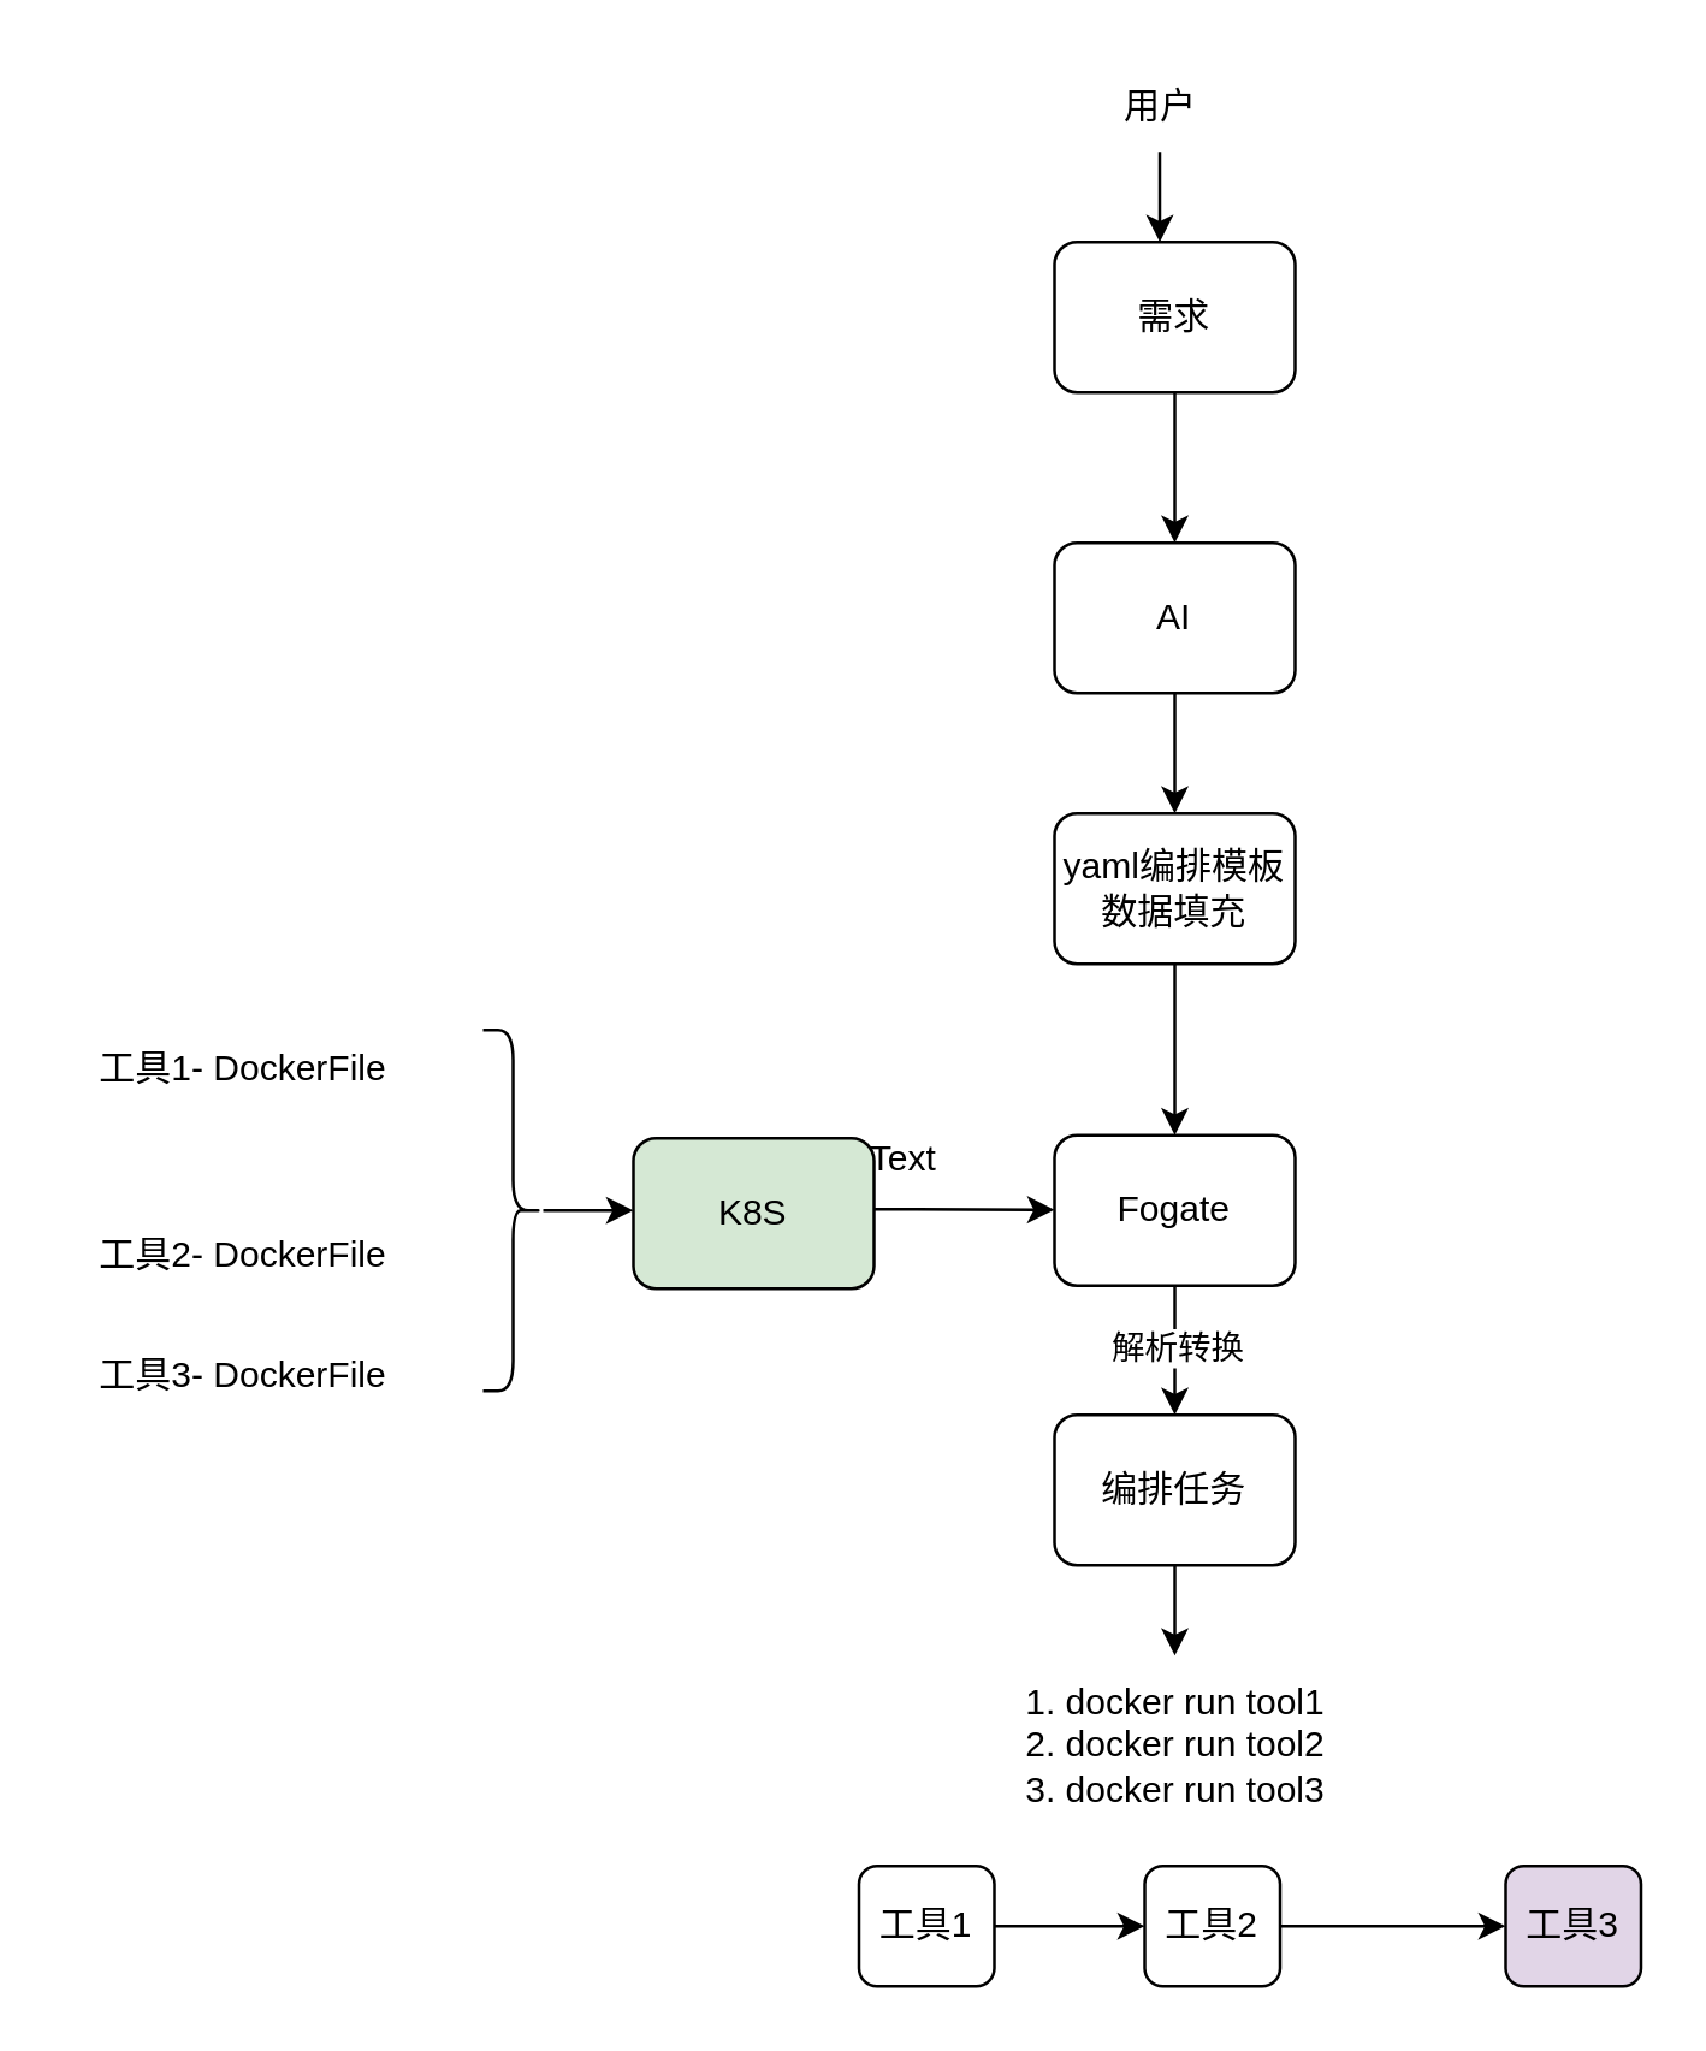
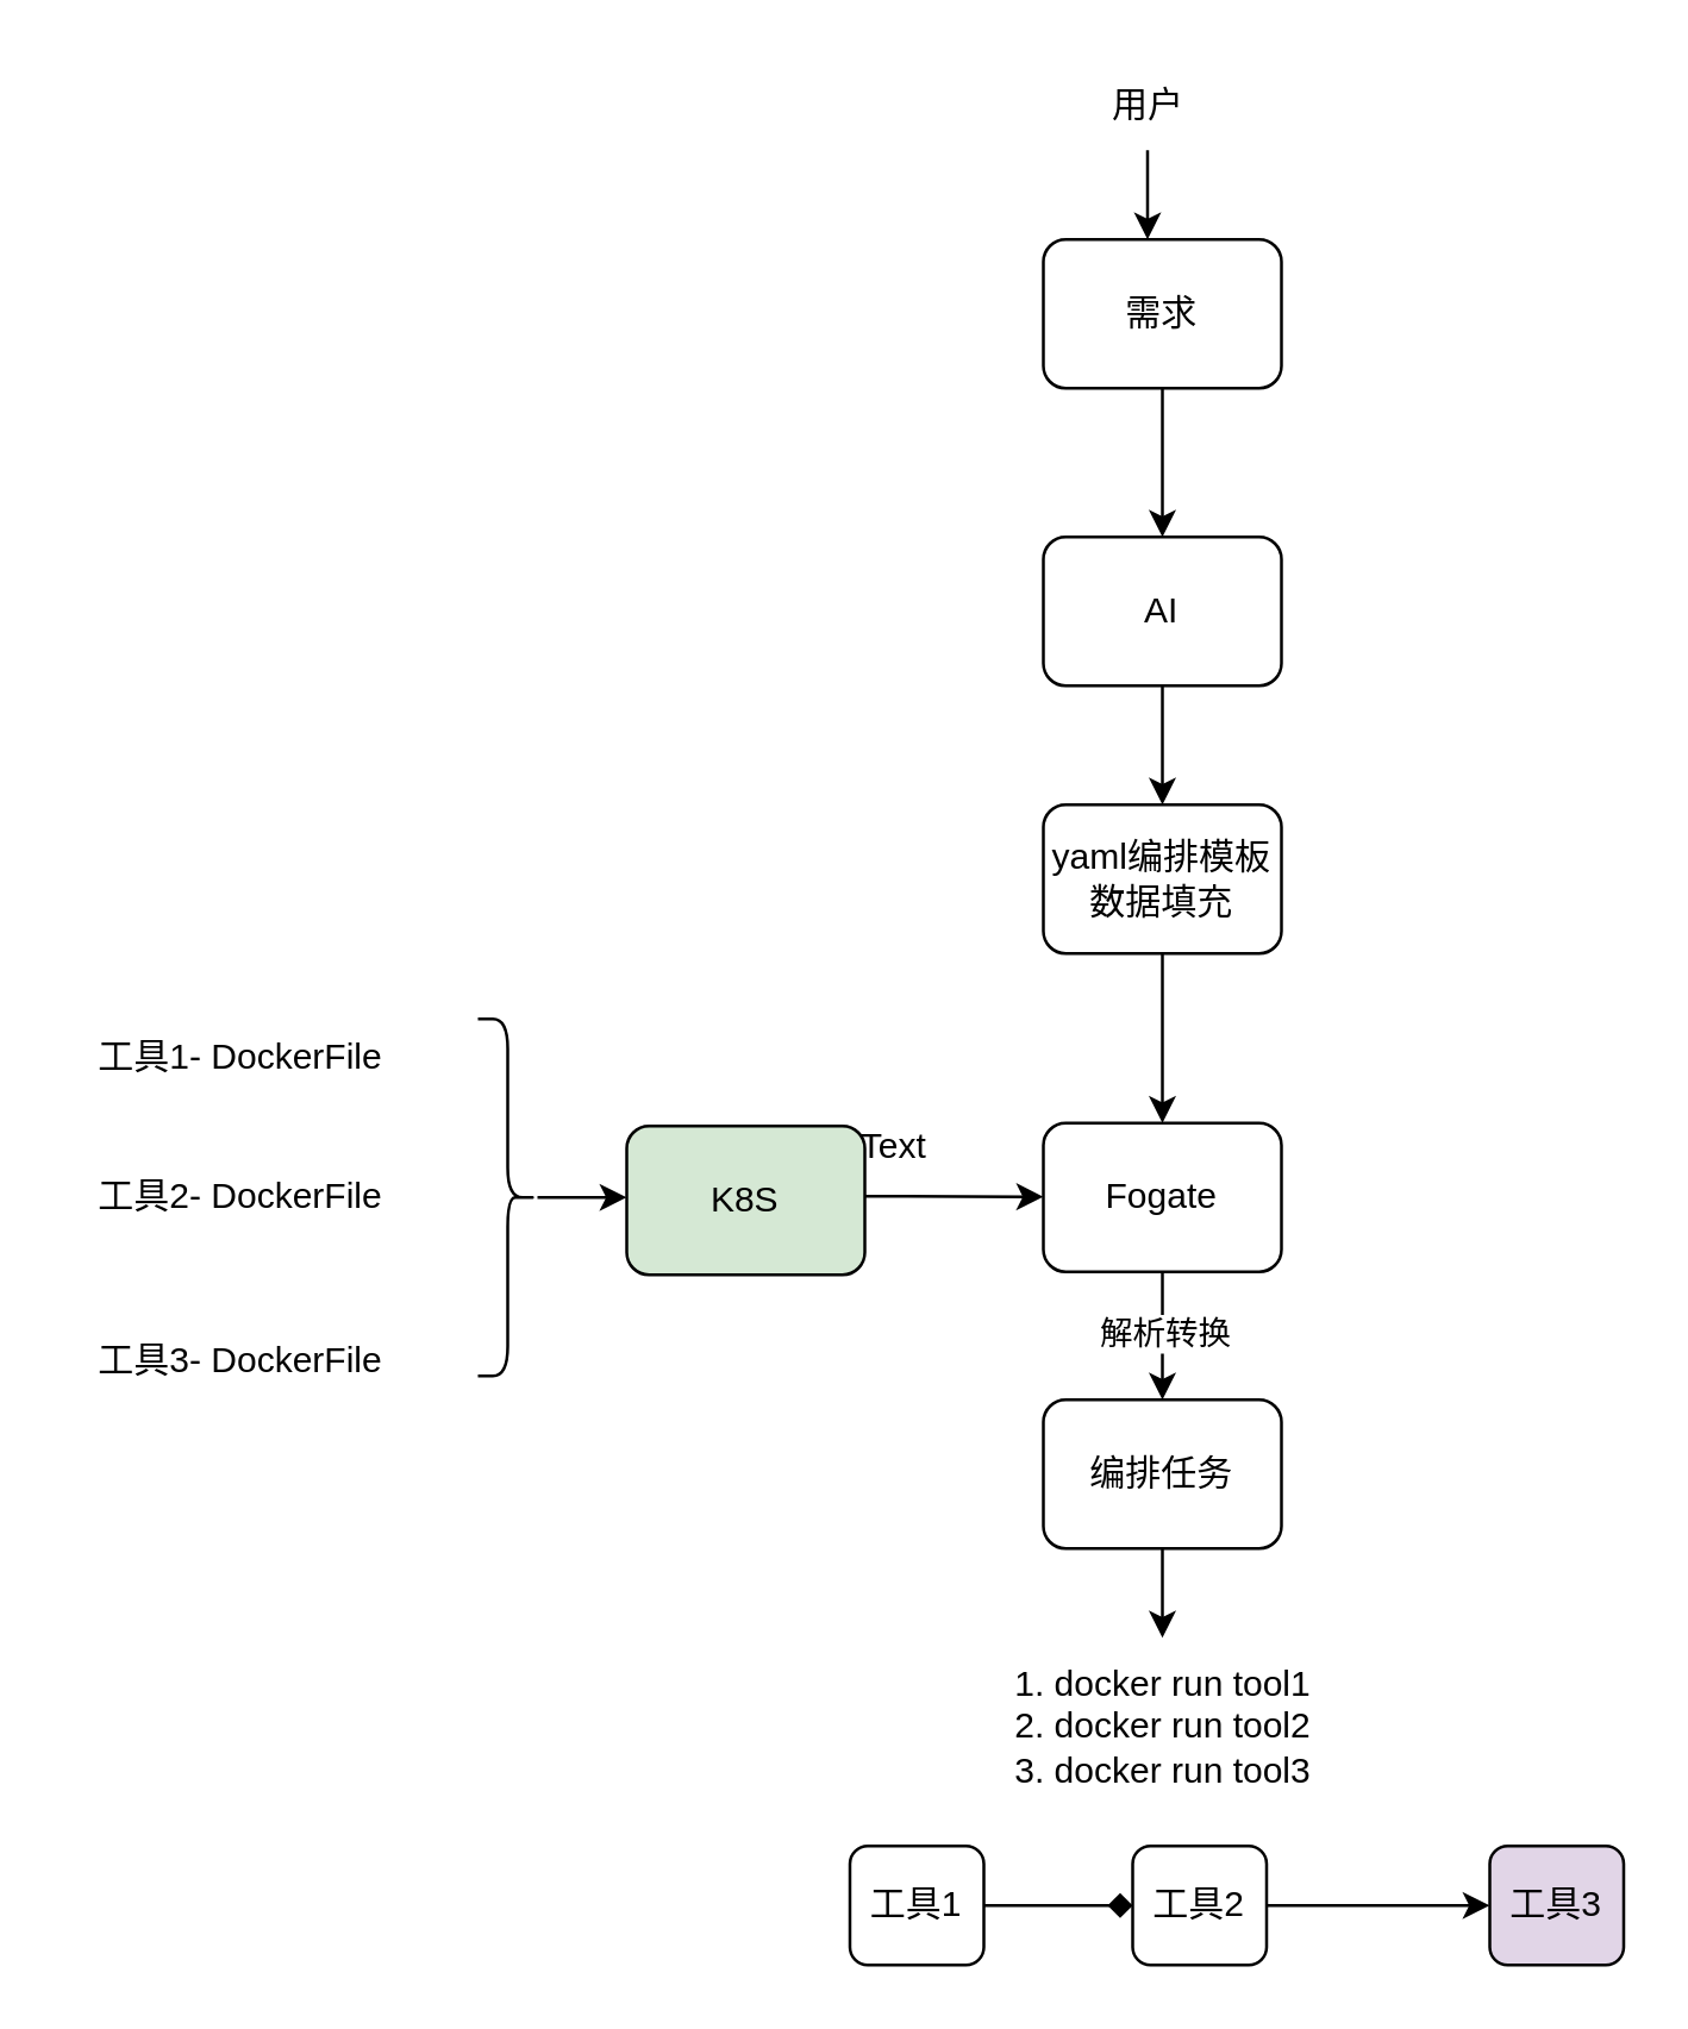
  <mxCell id="0" />
  <mxCell id="1" parent="0" />
  <mxCell id="2" style="edgeStyle=none;html=1;" edge="1" parent="1" source="3"><mxGeometry relative="1" as="geometry"><mxPoint x="210" y="402" as="targetPoint" /></mxGeometry></mxCell>
  <mxCell id="3" value="" style="shape=curlyBracket;whiteSpace=wrap;html=1;rounded=1;flipH=1;labelPosition=right;verticalLabelPosition=middle;align=left;verticalAlign=middle;" vertex="1" parent="1"><mxGeometry x="160" y="342" width="20" height="120" as="geometry" /></mxCell>
  <mxCell id="4" value="工具1- DockerFile" style="text;html=1;align=center;verticalAlign=middle;resizable=0;points=[];autosize=1;strokeColor=none;fillColor=none;" vertex="1" parent="1"><mxGeometry x="20" y="340" width="120" height="30" as="geometry" /></mxCell>
- <mxCell id="5" value="工具2- DockerFile" style="text;html=1;align=center;verticalAlign=middle;resizable=0;points=[];autosize=1;strokeColor=none;fillColor=none;" vertex="1" parent="1"><mxGeometry x="20" y="402" width="120" height="30" as="geometry" /></mxCell>
+ <mxCell id="5" value="工具2- DockerFile" style="text;html=1;align=center;verticalAlign=middle;resizable=0;points=[];autosize=1;strokeColor=none;fillColor=none;" vertex="1" parent="1"><mxGeometry x="20" y="387" width="120" height="30" as="geometry" /></mxCell>
  <mxCell id="6" value="工具3- DockerFile" style="text;html=1;align=center;verticalAlign=middle;resizable=0;points=[];autosize=1;strokeColor=none;fillColor=none;" vertex="1" parent="1"><mxGeometry x="20" y="442" width="120" height="30" as="geometry" /></mxCell>
  <mxCell id="7" style="edgeStyle=none;html=1;" edge="1" parent="1"><mxGeometry relative="1" as="geometry"><mxPoint x="350" y="401.806" as="targetPoint" /><mxPoint x="290" y="401.548" as="sourcePoint" /></mxGeometry></mxCell>
  <mxCell id="8" value="K8S" style="rounded=1;whiteSpace=wrap;html=1;fillColor=#d5e8d4;" vertex="1" parent="1"><mxGeometry x="210" y="378" width="80" height="50" as="geometry" /></mxCell>
  <mxCell id="9" style="edgeStyle=none;html=1;" edge="1" parent="1" source="10"><mxGeometry relative="1" as="geometry"><mxPoint x="390" y="470" as="targetPoint" /></mxGeometry></mxCell>
  <mxCell id="10" value="Fogate" style="rounded=1;whiteSpace=wrap;html=1;" vertex="1" parent="1"><mxGeometry x="350" y="377" width="80" height="50" as="geometry" /></mxCell>
  <mxCell id="11" style="edgeStyle=none;html=1;" edge="1" parent="1" source="12"><mxGeometry relative="1" as="geometry"><mxPoint x="385" y="80" as="targetPoint" /></mxGeometry></mxCell>
  <mxCell id="12" value="用户" style="text;html=1;align=center;verticalAlign=middle;resizable=0;points=[];autosize=1;strokeColor=none;fillColor=none;" vertex="1" parent="1"><mxGeometry x="360" y="20" width="50" height="30" as="geometry" /></mxCell>
  <mxCell id="13" style="edgeStyle=none;html=1;" edge="1" parent="1" source="14"><mxGeometry relative="1" as="geometry"><mxPoint x="390" y="180" as="targetPoint" /></mxGeometry></mxCell>
  <mxCell id="14" value="需求" style="rounded=1;whiteSpace=wrap;html=1;" vertex="1" parent="1"><mxGeometry x="350" y="80" width="80" height="50" as="geometry" /></mxCell>
  <mxCell id="15" style="edgeStyle=none;html=1;" edge="1" parent="1" source="16"><mxGeometry relative="1" as="geometry"><mxPoint x="390" y="270" as="targetPoint" /></mxGeometry></mxCell>
  <mxCell id="16" value="AI" style="rounded=1;whiteSpace=wrap;html=1;" vertex="1" parent="1"><mxGeometry x="350" y="180" width="80" height="50" as="geometry" /></mxCell>
  <mxCell id="17" style="edgeStyle=none;html=1;entryX=0.5;entryY=0;entryDx=0;entryDy=0;" edge="1" parent="1" source="18" target="10"><mxGeometry relative="1" as="geometry" /></mxCell>
  <mxCell id="18" value="yaml编排模板&lt;div&gt;数据填充&lt;/div&gt;" style="rounded=1;whiteSpace=wrap;html=1;" vertex="1" parent="1"><mxGeometry x="350" y="270" width="80" height="50" as="geometry" /></mxCell>
  <mxCell id="19" style="edgeStyle=none;html=1;" edge="1" parent="1" source="20"><mxGeometry relative="1" as="geometry"><mxPoint x="390" y="550" as="targetPoint" /></mxGeometry></mxCell>
  <mxCell id="20" value="编排任务" style="rounded=1;whiteSpace=wrap;html=1;" vertex="1" parent="1"><mxGeometry x="350" y="470" width="80" height="50" as="geometry" /></mxCell>
  <mxCell id="21" value="解析转换" style="edgeLabel;html=1;align=center;verticalAlign=middle;resizable=0;points=[];" vertex="1" connectable="0" parent="1"><mxGeometry x="390" y="447" as="geometry" /></mxCell>
- <mxCell id="22" style="edgeStyle=none;html=1;entryX=0;entryY=0.5;entryDx=0;entryDy=0;" edge="1" parent="1" source="23" target="25"><mxGeometry relative="1" as="geometry" /></mxCell>
+ <mxCell id="22" style="edgeStyle=none;html=1;entryX=0;entryY=0.5;entryDx=0;entryDy=0;endArrow=diamond;" edge="1" parent="1" source="23" target="25"><mxGeometry relative="1" as="geometry" /></mxCell>
  <mxCell id="23" value="工具1" style="rounded=1;whiteSpace=wrap;html=1;" vertex="1" parent="1"><mxGeometry x="285" y="620" width="45" height="40" as="geometry" /></mxCell>
  <mxCell id="24" style="edgeStyle=none;html=1;entryX=0;entryY=0.5;entryDx=0;entryDy=0;" edge="1" parent="1" source="25" target="26"><mxGeometry relative="1" as="geometry" /></mxCell>
  <mxCell id="25" value="工具2" style="rounded=1;whiteSpace=wrap;html=1;" vertex="1" parent="1"><mxGeometry x="380" y="620" width="45" height="40" as="geometry" /></mxCell>
  <mxCell id="26" value="工具3" style="rounded=1;whiteSpace=wrap;html=1;fillColor=#e1d5e7;" vertex="1" parent="1"><mxGeometry x="500" y="620" width="45" height="40" as="geometry" /></mxCell>
  <mxCell id="27" value="Text" style="text;html=1;align=center;verticalAlign=middle;whiteSpace=wrap;rounded=0;" vertex="1" parent="1"><mxGeometry x="270" y="370" width="60" height="30" as="geometry" /></mxCell>
  <mxCell id="28" value="1. docker run tool1&lt;div&gt;2. docker run tool2&lt;/div&gt;&lt;div&gt;3. docker run tool3&lt;/div&gt;" style="text;html=1;align=center;verticalAlign=middle;resizable=0;points=[];autosize=1;strokeColor=none;fillColor=none;" vertex="1" parent="1"><mxGeometry x="330" y="550" width="120" height="60" as="geometry" /></mxCell>
